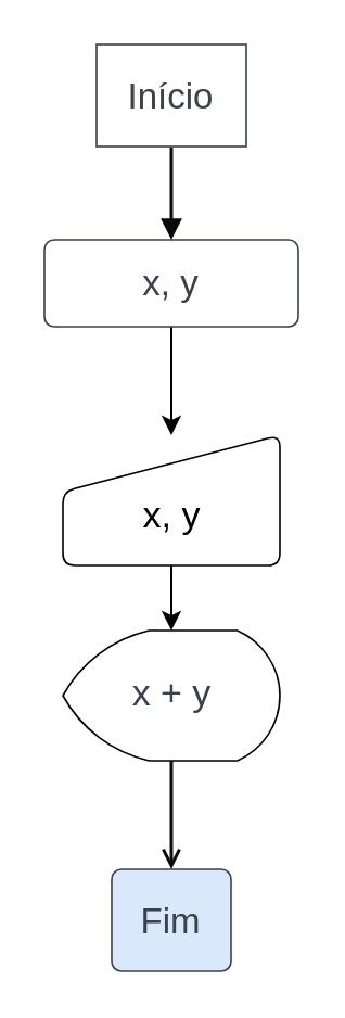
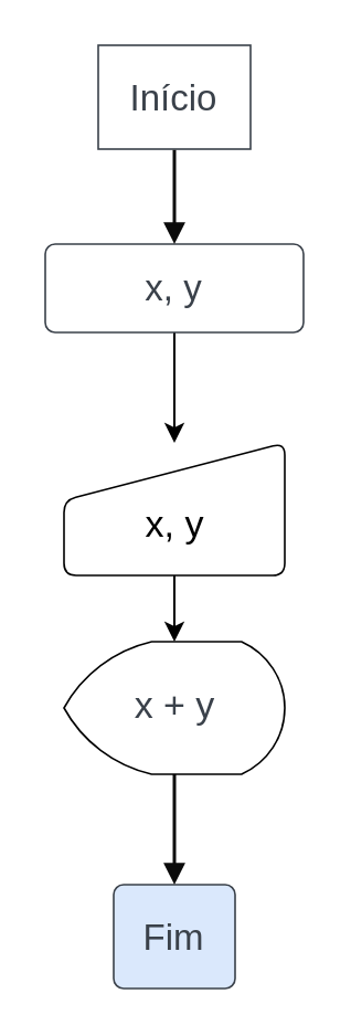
  <mxCell id="0" />
  <mxCell id="1" parent="0" />
  <mxCell id="2" value="" style="edgeStyle=orthogonalEdgeStyle;rounded=0;orthogonalLoop=1;jettySize=auto;html=1;" edge="1" parent="1" source="3" target="11"><mxGeometry relative="1" as="geometry" /></mxCell>
  <mxCell id="3" value="x, y" style="html=1;overflow=block;blockSpacing=1;whiteSpace=wrap;fontSize=16.5;fontColor=#3a414a;align=center;spacing=9;strokeColor=#3a414a;rounded=1;absoluteArcSize=1;arcSize=9;fillColor=#ffffff;strokeWidth=0.8;lucidId=LeUmi8gO5ECg;" vertex="1" parent="1"><mxGeometry x="20" y="110" width="117" height="40" as="geometry" /></mxCell>
  <mxCell id="4" value="Início" style="html=1;overflow=block;blockSpacing=1;whiteSpace=wrap;fontSize=16.5;fontColor=#3a414a;align=center;spacing=9;strokeColor=#3a414a;absoluteArcSize=1;arcSize=9;fillColor=#ffffff;strokeWidth=0.8;lucidId=LeUmJB4kJISI;rounded=0;" vertex="1" parent="1"><mxGeometry x="44" y="20" width="69" height="47" as="geometry" /></mxCell>
  <mxCell id="5" value="Fim" style="html=1;overflow=block;blockSpacing=1;whiteSpace=wrap;fontSize=16.5;fontColor=#3a414a;align=center;spacing=9;strokeColor=#3a414a;rounded=1;absoluteArcSize=1;arcSize=9;fillColor=#dae8fc;strokeWidth=0.8;lucidId=LeUmEktBr6eg;" vertex="1" parent="1"><mxGeometry x="51" y="400" width="55" height="47" as="geometry" /></mxCell>
  <mxCell id="6" value="" style="html=1;jettySize=18;whiteSpace=wrap;fontSize=13;strokeColor=#0b0b0b;strokeWidth=1.5;rounded=1;arcSize=12;edgeStyle=orthogonalEdgeStyle;startArrow=none;endArrow=block;endFill=1;exitX=0.5;exitY=1.008;exitPerimeter=0;entryX=0.5;entryY=0;lucidId=LeUmiLa~zZg4;entryDx=0;entryDy=0;" edge="1" parent="1" source="4" target="3"><mxGeometry width="100" height="100" relative="1" as="geometry"><Array as="points" /><mxPoint x="78.5" y="44.624" as="targetPoint" /></mxGeometry></mxCell>
  <mxCell id="7" value="" style="text;html=1;resizable=0;labelBackgroundColor=default;align=center;verticalAlign=middle;fontSize=13;" vertex="1" parent="6"><mxGeometry relative="1" as="geometry" /></mxCell>
- <mxCell id="8" value="" style="html=1;jettySize=18;whiteSpace=wrap;fontSize=13;strokeColor=#0b0b0b;strokeWidth=1.5;rounded=1;arcSize=12;edgeStyle=orthogonalEdgeStyle;startArrow=none;endArrow=open;endFill=1;exitX=0.5;exitY=1;exitPerimeter=0;lucidId=LeUmmv3Z2Q7x;exitDx=0;exitDy=0;entryX=0.5;entryY=0;entryDx=0;entryDy=0;" edge="1" parent="1" source="12" target="5"><mxGeometry width="100" height="100" relative="1" as="geometry"><Array as="points" /><mxPoint x="78" y="327.376" as="sourcePoint" /><mxPoint x="78" y="531" as="targetPoint" /></mxGeometry></mxCell>
+ <mxCell id="8" value="" style="html=1;jettySize=18;whiteSpace=wrap;fontSize=13;strokeColor=#0b0b0b;strokeWidth=1.5;rounded=1;arcSize=12;edgeStyle=orthogonalEdgeStyle;startArrow=none;endArrow=block;endFill=1;exitX=0.5;exitY=1;exitPerimeter=0;lucidId=LeUmmv3Z2Q7x;exitDx=0;exitDy=0;entryX=0.5;entryY=0;entryDx=0;entryDy=0;" edge="1" parent="1" source="12" target="5"><mxGeometry width="100" height="100" relative="1" as="geometry"><Array as="points" /><mxPoint x="78" y="327.376" as="sourcePoint" /><mxPoint x="78" y="531" as="targetPoint" /></mxGeometry></mxCell>
  <mxCell id="9" value="" style="text;html=1;resizable=0;labelBackgroundColor=default;align=center;verticalAlign=middle;fontSize=13;" vertex="1" parent="8"><mxGeometry relative="1" as="geometry" /></mxCell>
  <mxCell id="10" value="" style="edgeStyle=orthogonalEdgeStyle;rounded=0;orthogonalLoop=1;jettySize=auto;html=1;entryX=0.5;entryY=0;entryDx=0;entryDy=0;entryPerimeter=0;" edge="1" parent="1" source="11" target="12"><mxGeometry relative="1" as="geometry"><mxPoint x="78" y="280" as="targetPoint" /></mxGeometry></mxCell>
  <mxCell id="11" value="&lt;div&gt;&lt;br&gt;&lt;/div&gt;&lt;div&gt;&lt;font style=&quot;font-size: 17px;&quot;&gt;x, y&lt;/font&gt;&lt;/div&gt;" style="html=1;strokeWidth=0.8;shape=manualInput;whiteSpace=wrap;rounded=1;size=26;arcSize=11;" vertex="1" parent="1"><mxGeometry x="28.5" y="200" width="100" height="60" as="geometry" /></mxCell>
  <mxCell id="12" value="&lt;span style=&quot;color: rgb(58, 65, 74); font-size: 17px;&quot;&gt;x + y&lt;/span&gt;" style="strokeWidth=0.8;html=1;shape=mxgraph.flowchart.display;whiteSpace=wrap;" vertex="1" parent="1"><mxGeometry x="28.5" y="290" width="100" height="60" as="geometry" /></mxCell>
